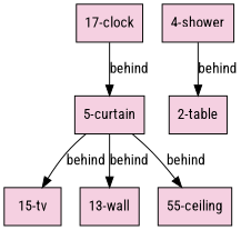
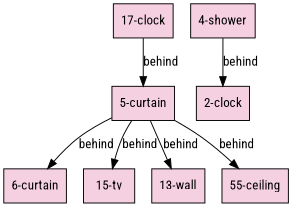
  digraph {
    fontname="Roboto Condensed"
    node [color="#000000" fillcolor="#f5d0e1" fontcolor="#000000" fontname="Roboto Condensed" shape=box style=filled]
    edge [color="#000000" fontname="Roboto Condensed"]
    n1 [label="5-curtain"]
+   n2 [label="6-curtain"]
    n3 [label="15-tv"]
    n4 [label="13-wall"]
    n5 [label="55-ceiling"]
    n6 [label="17-clock"]
-   n7 [label="2-table"]
+   n7 [label="2-clock"]
    n8 [label="4-shower"]
+   n1 -> n2 [label=behind]
    n1 -> n3 [label=behind]
    n1 -> n4 [label=behind]
    n1 -> n5 [label=behind]
    n6 -> n1 [label=behind]
    n8 -> n7 [label=behind]
  }
